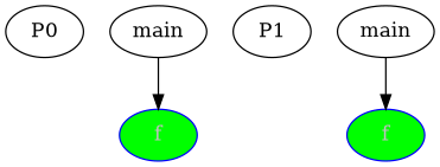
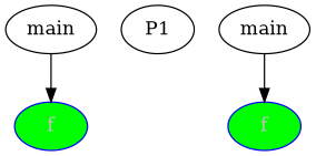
  digraph {
    node [color=black shape=ellipse style=filled]
-   n1 [label=P0 shape="" style=""]
    n2 [fillcolor=white fontcolor=black label=main]
    n3 [color=blue fillcolor=green fontcolor=grey label=f]
    n4 [label=P1 shape="" style=""]
    n5 [fillcolor=white fontcolor=black label=main]
    n6 [color=blue fillcolor=green fontcolor=grey label=f]
    subgraph sub_1 {
-     n1
      n2
      n3
    }
    subgraph sub_2 {
      n4
      n5
      n6
    }
    n2 -> n3
    n5 -> n6
  }
